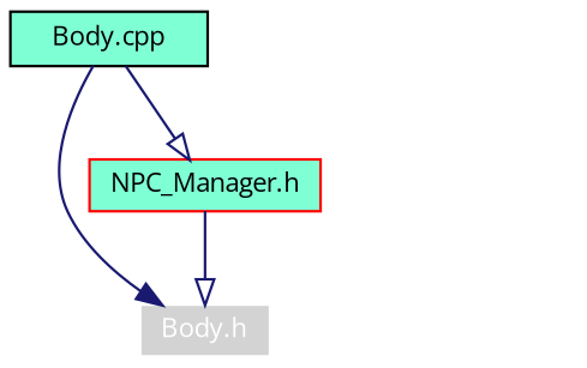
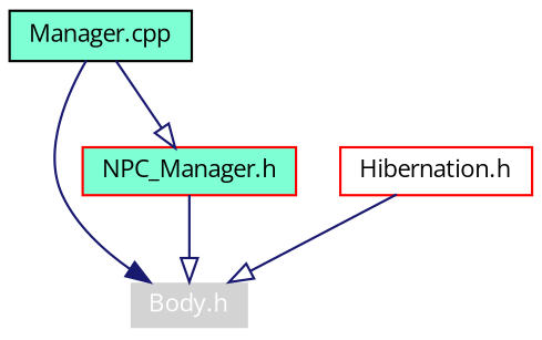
  digraph {
    fontname="Open Sans"
    node [color=red fillcolor=aquamarine fontname="Open Sans" fontsize=10 shape=record style=filled]
    edge [arrowhead=onormal color=midnightblue fontname="Open Sans" fontsize=10 labelfontname=Helvetica labelfontsize=10 style=solid]
    n1 [color=white fillcolor=lightgrey fontcolor=white height=0.2 label="Body.h" width=0.4]
-   n2 [color=black height=0.2 label="Body.cpp" width=0.4]
+   n2 [color=black height=0.2 label="Manager.cpp" width=0.4]
    n3 [height=0.2 label="NPC_Manager.h" width=0.4]
+   n4 [fillcolor=white height=0.2 label="Hibernation.h" width=0.4]
    n2 -> n1 [arrowhead=normal]
    n2 -> n3
    n3 -> n1
+   n4 -> n1
  }
